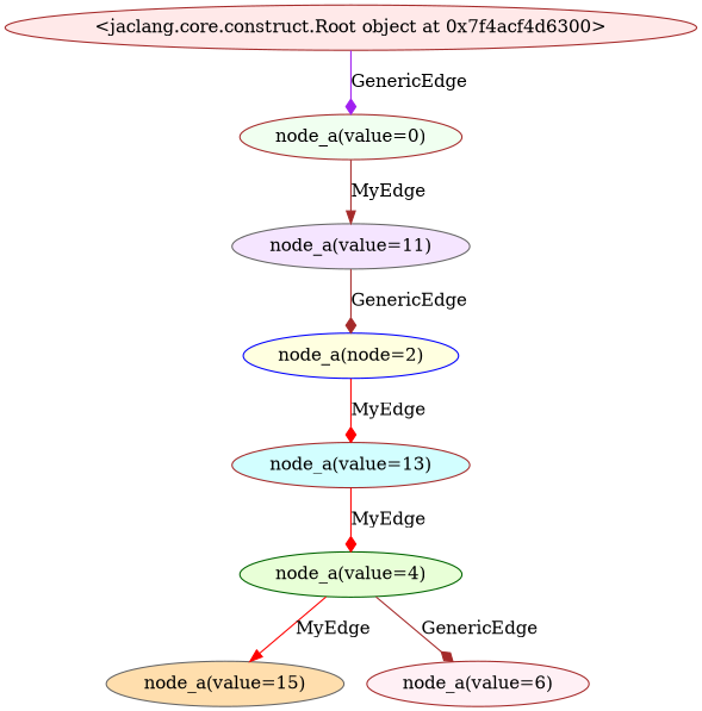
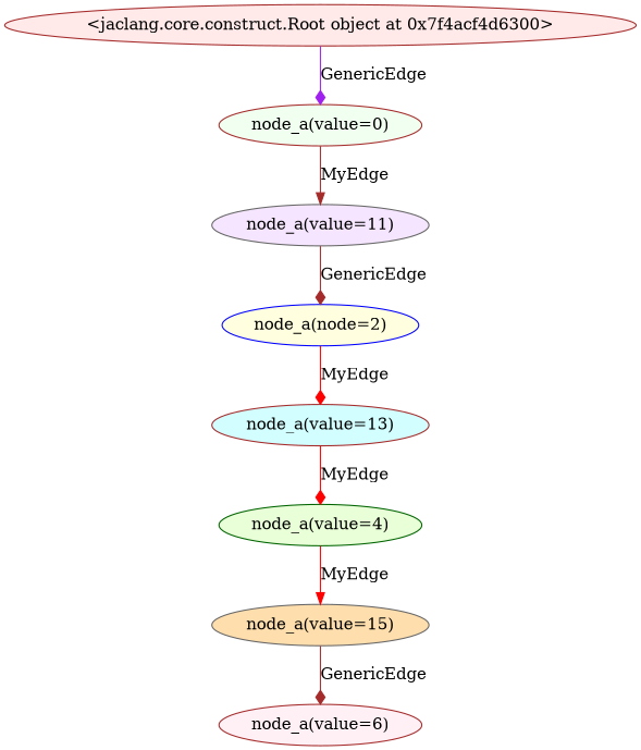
  digraph {
    node [color=brown fontcolor=black shape=ellipse style=filled]
    edge [arrowhead=diamond color=brown]
    n1 [fillcolor="#FFE9E9" label="<jaclang.core.construct.Root object at 0x7f4acf4d6300>"]
    n2 [fillcolor="#F0FFF0" label="node_a(value=0)"]
    n3 [color=gray40 fillcolor="#F5E5FF" label="node_a(value=11)"]
    n4 [color=blue fillcolor="#FFFFE0" label="node_a(node=2)"]
    n5 [fillcolor="#D2FEFF " label="node_a(value=13)"]
    n6 [color=darkgreen fillcolor="#E8FFD7" label="node_a(value=4)"]
    n7 [color=gray40 fillcolor="#FFDEAD" label="node_a(value=15)"]
    n8 [fillcolor="#FFF0F5" label="node_a(value=6)"]
    n1 -> n2 [color=purple label="GenericEdge "]
    n2 -> n3 [arrowhead=normal label="MyEdge "]
    n3 -> n4 [label="GenericEdge "]
    n4 -> n5 [color=red label="MyEdge "]
    n5 -> n6 [color=red label="MyEdge "]
    n6 -> n7 [arrowhead=normal color=red label="MyEdge "]
-   n6 -> n8 [label="GenericEdge "]
+   n7 -> n8 [label="GenericEdge "]
  }
